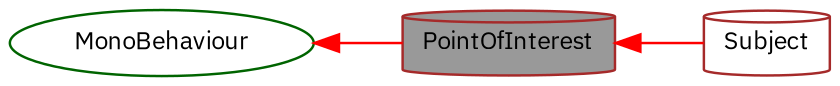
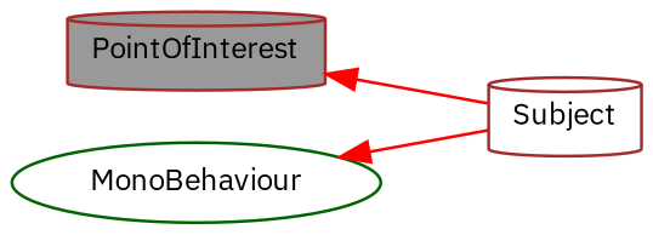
  digraph {
    fontname="IBM Plex Sans"
    rankdir=LR
    node [color=brown fillcolor=white fontname="IBM Plex Sans" fontsize=10 shape=cylinder style=filled]
    edge [color=red dir=back fontname="IBM Plex Sans" fontsize=10 labelfontname=Helvetica labelfontsize=10 style=solid]
    n1 [fillcolor=grey60 fontcolor=black height=0.2 label=PointOfInterest width=0.4]
    n2 [height=0.2 label=Subject width=0.4]
    n3 [color=darkgreen height=0.2 label=MonoBehaviour shape=ellipse width=0.4]
    n1 -> n2
-   n3 -> n1
+   n3 -> n2
  }
